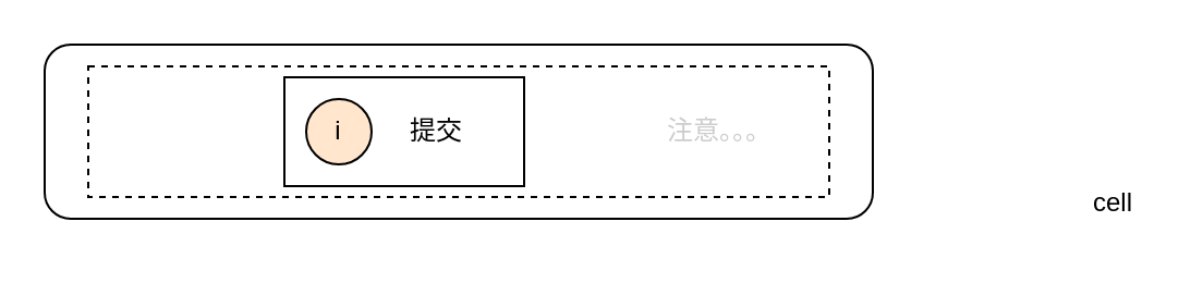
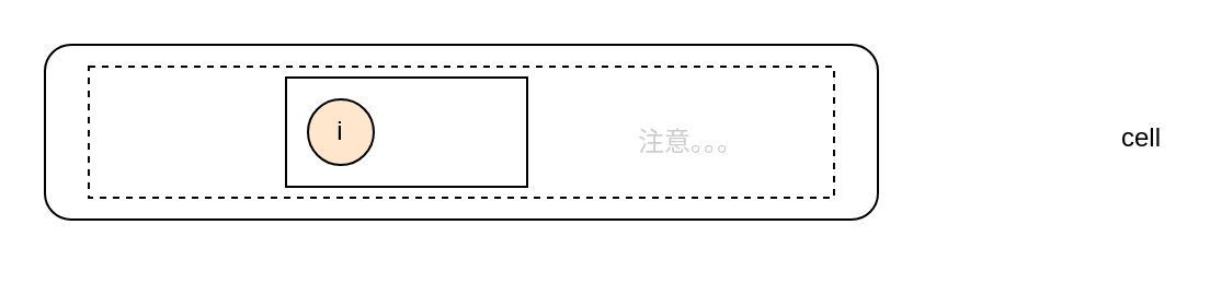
  <mxCell id="0" />
  <mxCell id="1" parent="0" />
  <mxCell id="2" value="" style="rounded=1;whiteSpace=wrap;html=1;" vertex="1" parent="1"><mxGeometry x="20" y="20" width="380" height="80" as="geometry" /></mxCell>
  <mxCell id="3" value="" style="rounded=0;whiteSpace=wrap;html=1;dashed=1;" vertex="1" parent="1"><mxGeometry x="40" y="30" width="340" height="60" as="geometry" /></mxCell>
  <mxCell id="4" value="" style="rounded=0;whiteSpace=wrap;html=1;" vertex="1" parent="1"><mxGeometry x="130" y="35" width="110" height="50" as="geometry" /></mxCell>
- <mxCell id="5" value="提交" style="text;html=1;align=center;verticalAlign=middle;whiteSpace=wrap;rounded=0;" vertex="1" parent="1"><mxGeometry x="170" y="45" width="60" height="30" as="geometry" /></mxCell>
  <mxCell id="6" value="i" style="ellipse;whiteSpace=wrap;html=1;aspect=fixed;fillColor=#ffe6cc;" vertex="1" parent="1"><mxGeometry x="140" y="45" width="30" height="30" as="geometry" /></mxCell>
- <mxCell id="7" value="注意。。。" style="text;html=1;align=center;verticalAlign=middle;whiteSpace=wrap;rounded=0;fontColor=#CCCCCC;" vertex="1" parent="1"><mxGeometry x="300" y="45" width="60" height="30" as="geometry" /></mxCell>
- <mxCell id="8" value="cell" style="text;html=1;align=center;verticalAlign=middle;resizable=0;points=[];autosize=1;strokeColor=none;fillColor=none;" vertex="1" parent="1"><mxGeometry x="490" y="78" width="40" height="30" as="geometry" /></mxCell>
+ <mxCell id="7" value="注意。。。" style="text;html=1;align=center;verticalAlign=middle;whiteSpace=wrap;rounded=0;fontColor=#CCCCCC;" vertex="1" parent="1"><mxGeometry x="285" y="50" width="60" height="30" as="geometry" /></mxCell>
+ <mxCell id="8" value="cell" style="text;html=1;align=center;verticalAlign=middle;resizable=0;points=[];autosize=1;strokeColor=none;fillColor=none;" vertex="1" parent="1"><mxGeometry x="500" y="48" width="40" height="30" as="geometry" /></mxCell>
